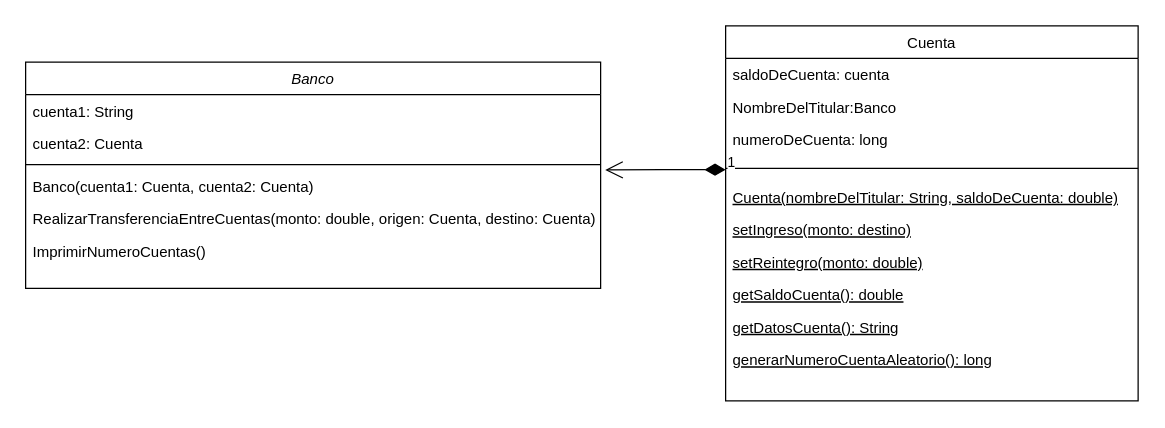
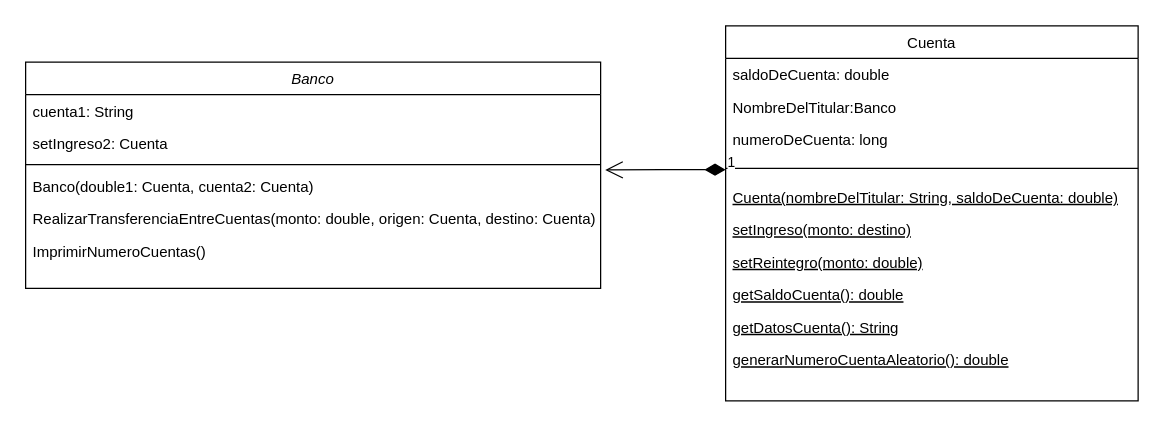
  <mxCell id="0" />
  <mxCell id="1" parent="0" />
  <mxCell id="2" value="Banco" style="swimlane;fontStyle=2;align=center;verticalAlign=top;childLayout=stackLayout;horizontal=1;startSize=26;horizontalStack=0;resizeParent=1;resizeLast=0;collapsible=1;marginBottom=0;rounded=0;shadow=0;strokeWidth=1;" vertex="1" parent="1"><mxGeometry x="20" y="49" width="460" height="181" as="geometry"><mxRectangle x="230" y="140" width="160" height="26" as="alternateBounds" /></mxGeometry></mxCell>
  <mxCell id="3" value="cuenta1: String" style="text;align=left;verticalAlign=top;spacingLeft=4;spacingRight=4;overflow=hidden;rotatable=0;points=[[0,0.5],[1,0.5]];portConstraint=eastwest;" vertex="1" parent="2"><mxGeometry y="26" width="460" height="26" as="geometry" /></mxCell>
- <mxCell id="4" value="cuenta2: Cuenta" style="text;align=left;verticalAlign=top;spacingLeft=4;spacingRight=4;overflow=hidden;rotatable=0;points=[[0,0.5],[1,0.5]];portConstraint=eastwest;rounded=0;shadow=0;html=0;" vertex="1" parent="2"><mxGeometry y="52" width="460" height="26" as="geometry" /></mxCell>
+ <mxCell id="4" value="setIngreso2: Cuenta" style="text;align=left;verticalAlign=top;spacingLeft=4;spacingRight=4;overflow=hidden;rotatable=0;points=[[0,0.5],[1,0.5]];portConstraint=eastwest;rounded=0;shadow=0;html=0;" vertex="1" parent="2"><mxGeometry y="52" width="460" height="26" as="geometry" /></mxCell>
  <mxCell id="5" value="" style="line;html=1;strokeWidth=1;align=left;verticalAlign=middle;spacingTop=-1;spacingLeft=3;spacingRight=3;rotatable=0;labelPosition=right;points=[];portConstraint=eastwest;" vertex="1" parent="2"><mxGeometry y="78" width="460" height="8" as="geometry" /></mxCell>
- <mxCell id="6" value="Banco(cuenta1: Cuenta, cuenta2: Cuenta)" style="text;align=left;verticalAlign=top;spacingLeft=4;spacingRight=4;overflow=hidden;rotatable=0;points=[[0,0.5],[1,0.5]];portConstraint=eastwest;" vertex="1" parent="2"><mxGeometry y="86" width="460" height="26" as="geometry" /></mxCell>
+ <mxCell id="6" value="Banco(double1: Cuenta, cuenta2: Cuenta)" style="text;align=left;verticalAlign=top;spacingLeft=4;spacingRight=4;overflow=hidden;rotatable=0;points=[[0,0.5],[1,0.5]];portConstraint=eastwest;" vertex="1" parent="2"><mxGeometry y="86" width="460" height="26" as="geometry" /></mxCell>
  <mxCell id="7" value="RealizarTransferenciaEntreCuentas(monto: double, origen: Cuenta, destino: Cuenta)" style="text;align=left;verticalAlign=top;spacingLeft=4;spacingRight=4;overflow=hidden;rotatable=0;points=[[0,0.5],[1,0.5]];portConstraint=eastwest;" vertex="1" parent="2"><mxGeometry y="112" width="460" height="26" as="geometry" /></mxCell>
  <mxCell id="8" value="ImprimirNumeroCuentas()" style="text;align=left;verticalAlign=top;spacingLeft=4;spacingRight=4;overflow=hidden;rotatable=0;points=[[0,0.5],[1,0.5]];portConstraint=eastwest;" vertex="1" parent="2"><mxGeometry y="138" width="460" height="26" as="geometry" /></mxCell>
  <mxCell id="9" value="Cuenta" style="swimlane;fontStyle=0;align=center;verticalAlign=top;childLayout=stackLayout;horizontal=1;startSize=26;horizontalStack=0;resizeParent=1;resizeLast=0;collapsible=1;marginBottom=0;rounded=0;shadow=0;strokeWidth=1;" vertex="1" parent="1"><mxGeometry x="580" y="20" width="330" height="300" as="geometry"><mxRectangle x="130" y="380" width="160" height="26" as="alternateBounds" /></mxGeometry></mxCell>
- <mxCell id="10" value="saldoDeCuenta: cuenta" style="text;align=left;verticalAlign=top;spacingLeft=4;spacingRight=4;overflow=hidden;rotatable=0;points=[[0,0.5],[1,0.5]];portConstraint=eastwest;" vertex="1" parent="9"><mxGeometry y="26" width="330" height="26" as="geometry" /></mxCell>
+ <mxCell id="10" value="saldoDeCuenta: double" style="text;align=left;verticalAlign=top;spacingLeft=4;spacingRight=4;overflow=hidden;rotatable=0;points=[[0,0.5],[1,0.5]];portConstraint=eastwest;" vertex="1" parent="9"><mxGeometry y="26" width="330" height="26" as="geometry" /></mxCell>
  <mxCell id="11" value="NombreDelTitular:Banco" style="text;align=left;verticalAlign=top;spacingLeft=4;spacingRight=4;overflow=hidden;rotatable=0;points=[[0,0.5],[1,0.5]];portConstraint=eastwest;rounded=0;shadow=0;html=0;" vertex="1" parent="9"><mxGeometry y="52" width="330" height="26" as="geometry" /></mxCell>
  <mxCell id="12" value="numeroDeCuenta: long" style="text;align=left;verticalAlign=top;spacingLeft=4;spacingRight=4;overflow=hidden;rotatable=0;points=[[0,0.5],[1,0.5]];portConstraint=eastwest;rounded=0;shadow=0;html=0;" vertex="1" parent="9"><mxGeometry y="78" width="330" height="26" as="geometry" /></mxCell>
  <mxCell id="13" value="" style="line;html=1;strokeWidth=1;align=left;verticalAlign=middle;spacingTop=-1;spacingLeft=3;spacingRight=3;rotatable=0;labelPosition=right;points=[];portConstraint=eastwest;" vertex="1" parent="9"><mxGeometry y="104" width="330" height="20" as="geometry" /></mxCell>
  <mxCell id="14" value="Cuenta(nombreDelTitular: String, saldoDeCuenta: double)" style="text;align=left;verticalAlign=top;spacingLeft=4;spacingRight=4;overflow=hidden;rotatable=0;points=[[0,0.5],[1,0.5]];portConstraint=eastwest;fontStyle=4" vertex="1" parent="9"><mxGeometry y="124" width="330" height="26" as="geometry" /></mxCell>
  <mxCell id="15" value="setIngreso(monto: destino)&#10;" style="text;align=left;verticalAlign=top;spacingLeft=4;spacingRight=4;overflow=hidden;rotatable=0;points=[[0,0.5],[1,0.5]];portConstraint=eastwest;fontStyle=4" vertex="1" parent="9"><mxGeometry y="150" width="330" height="26" as="geometry" /></mxCell>
  <mxCell id="16" value="setReintegro(monto: double)&#10;" style="text;align=left;verticalAlign=top;spacingLeft=4;spacingRight=4;overflow=hidden;rotatable=0;points=[[0,0.5],[1,0.5]];portConstraint=eastwest;fontStyle=4" vertex="1" parent="9"><mxGeometry y="176" width="330" height="26" as="geometry" /></mxCell>
  <mxCell id="17" value="getSaldoCuenta(): double&#10;" style="text;align=left;verticalAlign=top;spacingLeft=4;spacingRight=4;overflow=hidden;rotatable=0;points=[[0,0.5],[1,0.5]];portConstraint=eastwest;fontStyle=4" vertex="1" parent="9"><mxGeometry y="202" width="330" height="26" as="geometry" /></mxCell>
  <mxCell id="18" value="getDatosCuenta(): String&#10;" style="text;align=left;verticalAlign=top;spacingLeft=4;spacingRight=4;overflow=hidden;rotatable=0;points=[[0,0.5],[1,0.5]];portConstraint=eastwest;fontStyle=4" vertex="1" parent="9"><mxGeometry y="228" width="330" height="26" as="geometry" /></mxCell>
- <mxCell id="19" value="generarNumeroCuentaAleatorio(): long" style="text;align=left;verticalAlign=top;spacingLeft=4;spacingRight=4;overflow=hidden;rotatable=0;points=[[0,0.5],[1,0.5]];portConstraint=eastwest;fontStyle=4" vertex="1" parent="9"><mxGeometry y="254" width="330" height="26" as="geometry" /></mxCell>
+ <mxCell id="19" value="generarNumeroCuentaAleatorio(): double" style="text;align=left;verticalAlign=top;spacingLeft=4;spacingRight=4;overflow=hidden;rotatable=0;points=[[0,0.5],[1,0.5]];portConstraint=eastwest;fontStyle=4" vertex="1" parent="9"><mxGeometry y="254" width="330" height="26" as="geometry" /></mxCell>
  <mxCell id="20" value="1" style="endArrow=open;html=1;endSize=12;startArrow=diamondThin;startSize=14;startFill=1;edgeStyle=orthogonalEdgeStyle;align=left;verticalAlign=bottom;rounded=0;entryX=1.008;entryY=0.011;entryDx=0;entryDy=0;entryPerimeter=0;" edge="1" parent="1" target="6"><mxGeometry x="-1" y="3" relative="1" as="geometry"><mxPoint x="580" y="135" as="sourcePoint" /><mxPoint x="580" y="320" as="targetPoint" /><Array as="points"><mxPoint x="530" y="135" /><mxPoint x="530" y="135" /></Array></mxGeometry></mxCell>
